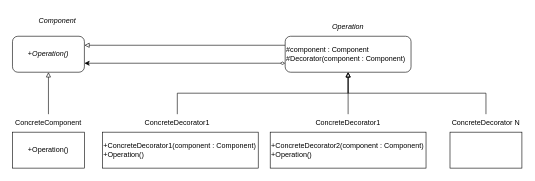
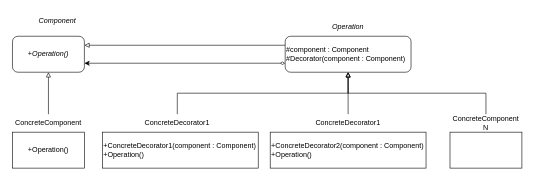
  <mxCell id="0" />
  <mxCell id="1" parent="0" />
  <mxCell id="2" value="+&lt;i&gt;Operation()&lt;/i&gt;" style="rounded=1;whiteSpace=wrap;html=1;" vertex="1" parent="1"><mxGeometry x="20" y="60" width="120" height="60" as="geometry" /></mxCell>
  <mxCell id="3" value="&lt;i&gt;Component&lt;/i&gt;" style="text;html=1;strokeColor=none;fillColor=none;align=center;verticalAlign=middle;whiteSpace=wrap;rounded=0;" vertex="1" parent="1"><mxGeometry x="65" y="20" width="60" height="30" as="geometry" /></mxCell>
  <mxCell id="4" value="+Operation()" style="rounded=0;whiteSpace=wrap;html=1;" vertex="1" parent="1"><mxGeometry x="20" y="220" width="120" height="60" as="geometry" /></mxCell>
  <mxCell id="5" value="" style="edgeStyle=none;rounded=0;orthogonalLoop=1;jettySize=auto;html=1;entryX=0.5;entryY=1;entryDx=0;entryDy=0;endArrow=block;endFill=0;" edge="1" parent="1" source="6" target="2"><mxGeometry relative="1" as="geometry" /></mxCell>
  <mxCell id="6" value="ConcreteComponent" style="text;html=1;strokeColor=none;fillColor=none;align=center;verticalAlign=middle;whiteSpace=wrap;rounded=0;" vertex="1" parent="1"><mxGeometry x="50" y="190" width="60" height="30" as="geometry" /></mxCell>
  <mxCell id="7" style="edgeStyle=orthogonalEdgeStyle;rounded=0;orthogonalLoop=1;jettySize=auto;html=1;exitX=0;exitY=0.25;exitDx=0;exitDy=0;entryX=1;entryY=0.25;entryDx=0;entryDy=0;endArrow=block;endFill=0;" edge="1" parent="1" source="9" target="2"><mxGeometry relative="1" as="geometry" /></mxCell>
  <mxCell id="8" style="edgeStyle=orthogonalEdgeStyle;rounded=0;orthogonalLoop=1;jettySize=auto;html=1;exitX=0;exitY=0.75;exitDx=0;exitDy=0;entryX=1;entryY=0.75;entryDx=0;entryDy=0;endArrow=classic;endFill=1;startArrow=diamondThin;startFill=0;" edge="1" parent="1" source="9" target="2"><mxGeometry relative="1" as="geometry" /></mxCell>
  <mxCell id="9" value="#component :&amp;nbsp;Component&lt;br&gt;#Decorator(component :&amp;nbsp;Component)" style="rounded=1;whiteSpace=wrap;html=1;align=left;" vertex="1" parent="1"><mxGeometry x="475" y="60" width="210" height="60" as="geometry" /></mxCell>
  <mxCell id="10" value="&lt;i&gt;Operation&lt;/i&gt;" style="text;html=1;strokeColor=none;fillColor=none;align=center;verticalAlign=middle;whiteSpace=wrap;rounded=0;" vertex="1" parent="1"><mxGeometry x="550" y="30" width="60" height="30" as="geometry" /></mxCell>
  <mxCell id="11" value="&lt;span style=&quot;&quot;&gt;+ConcreteDecorator2&lt;/span&gt;&lt;span style=&quot;&quot;&gt;(component :&amp;nbsp;Component)&lt;/span&gt;&lt;span style=&quot;&quot;&gt;&lt;br&gt;+Operation()&lt;/span&gt;" style="rounded=0;whiteSpace=wrap;html=1;align=left;" vertex="1" parent="1"><mxGeometry x="450" y="220" width="260" height="60" as="geometry" /></mxCell>
  <mxCell id="12" value="+ConcreteDecorator1&lt;span style=&quot;&quot;&gt;(component :&amp;nbsp;Component)&lt;/span&gt;&lt;span style=&quot;&quot;&gt;&lt;br&gt;+Operation()&lt;/span&gt;" style="rounded=0;whiteSpace=wrap;html=1;align=left;" vertex="1" parent="1"><mxGeometry x="170" y="220" width="260" height="60" as="geometry" /></mxCell>
  <mxCell id="13" style="edgeStyle=orthogonalEdgeStyle;rounded=0;orthogonalLoop=1;jettySize=auto;html=1;exitX=0.5;exitY=0;exitDx=0;exitDy=0;entryX=0.5;entryY=1;entryDx=0;entryDy=0;endArrow=block;endFill=0;" edge="1" parent="1" source="14" target="9"><mxGeometry relative="1" as="geometry" /></mxCell>
  <mxCell id="14" value="ConcreteDecorator1" style="text;html=1;strokeColor=none;fillColor=none;align=center;verticalAlign=middle;whiteSpace=wrap;rounded=0;" vertex="1" parent="1"><mxGeometry x="265" y="190" width="60" height="30" as="geometry" /></mxCell>
  <mxCell id="15" style="edgeStyle=orthogonalEdgeStyle;rounded=0;orthogonalLoop=1;jettySize=auto;html=1;exitX=0.5;exitY=0;exitDx=0;exitDy=0;entryX=0.5;entryY=1;entryDx=0;entryDy=0;endArrow=block;endFill=0;" edge="1" parent="1" source="16" target="9"><mxGeometry relative="1" as="geometry" /></mxCell>
- <mxCell id="16" value="ConcreteDecorator N" style="text;html=1;strokeColor=none;fillColor=none;align=center;verticalAlign=middle;whiteSpace=wrap;rounded=0;" vertex="1" parent="1"><mxGeometry x="750" y="190" width="120" height="30" as="geometry" /></mxCell>
+ <mxCell id="16" value="ConcreteComponent N" style="text;html=1;strokeColor=none;fillColor=none;align=center;verticalAlign=middle;whiteSpace=wrap;rounded=0;" vertex="1" parent="1"><mxGeometry x="750" y="190" width="120" height="30" as="geometry" /></mxCell>
  <mxCell id="17" style="edgeStyle=orthogonalEdgeStyle;rounded=0;orthogonalLoop=1;jettySize=auto;html=1;exitX=0.5;exitY=0;exitDx=0;exitDy=0;entryX=0.5;entryY=1;entryDx=0;entryDy=0;endArrow=block;endFill=0;" edge="1" parent="1" source="18" target="9"><mxGeometry relative="1" as="geometry" /></mxCell>
  <mxCell id="18" value="ConcreteDecorator1" style="text;html=1;strokeColor=none;fillColor=none;align=center;verticalAlign=middle;whiteSpace=wrap;rounded=0;" vertex="1" parent="1"><mxGeometry x="550" y="190" width="60" height="30" as="geometry" /></mxCell>
  <mxCell id="19" value="" style="rounded=0;whiteSpace=wrap;html=1;" vertex="1" parent="1"><mxGeometry x="750" y="220" width="120" height="60" as="geometry" /></mxCell>
